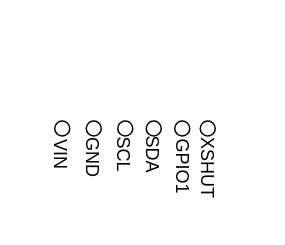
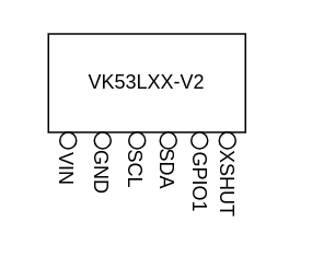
  <mxCell id="0" />
  <mxCell id="1" parent="0" />
  <mxCell id="2" value="" style="group" parent="1" vertex="1" connectable="0"><mxGeometry x="29" y="20" width="120" height="121" as="geometry" /></mxCell>
+ <mxCell id="3" value="VK53LXX-V2" style="rounded=0;whiteSpace=wrap;html=1;" parent="2" vertex="1"><mxGeometry width="120" height="60" as="geometry" /></mxCell>
  <mxCell id="4" value="" style="ellipse;whiteSpace=wrap;html=1;aspect=fixed;" parent="2" vertex="1"><mxGeometry x="49" y="60" width="10" height="10" as="geometry" /></mxCell>
  <mxCell id="5" value="SCL" style="text;html=1;align=center;verticalAlign=middle;resizable=0;points=[];autosize=1;strokeColor=none;fillColor=none;rotation=90;" parent="2" vertex="1"><mxGeometry x="33" y="72" width="40" height="20" as="geometry" /></mxCell>
  <mxCell id="6" value="" style="ellipse;whiteSpace=wrap;html=1;aspect=fixed;" parent="2" vertex="1"><mxGeometry x="68" y="60" width="10" height="10" as="geometry" /></mxCell>
  <mxCell id="7" value="SDA" style="text;html=1;align=center;verticalAlign=middle;resizable=0;points=[];autosize=1;strokeColor=none;fillColor=none;rotation=90;" parent="2" vertex="1"><mxGeometry x="52" y="72" width="40" height="20" as="geometry" /></mxCell>
  <mxCell id="8" value="" style="ellipse;whiteSpace=wrap;html=1;aspect=fixed;" parent="2" vertex="1"><mxGeometry x="7" y="60" width="10" height="10" as="geometry" /></mxCell>
  <mxCell id="9" value="VIN" style="text;html=1;align=center;verticalAlign=middle;resizable=0;points=[];autosize=1;strokeColor=none;fillColor=none;rotation=90;" parent="2" vertex="1"><mxGeometry x="-9" y="72" width="40" height="20" as="geometry" /></mxCell>
  <mxCell id="10" value="" style="ellipse;whiteSpace=wrap;html=1;aspect=fixed;" parent="2" vertex="1"><mxGeometry x="87" y="60" width="10" height="10" as="geometry" /></mxCell>
  <mxCell id="11" value="GPIO1&lt;br&gt;" style="text;html=1;align=center;verticalAlign=middle;resizable=0;points=[];autosize=1;strokeColor=none;fillColor=none;rotation=90;" parent="2" vertex="1"><mxGeometry x="67" y="80" width="50" height="20" as="geometry" /></mxCell>
  <mxCell id="12" value="" style="ellipse;whiteSpace=wrap;html=1;aspect=fixed;" parent="2" vertex="1"><mxGeometry x="104" y="60" width="10" height="10" as="geometry" /></mxCell>
  <mxCell id="13" value="XSHUT" style="text;html=1;align=center;verticalAlign=middle;resizable=0;points=[];autosize=1;strokeColor=none;fillColor=none;rotation=90;" parent="2" vertex="1"><mxGeometry x="79" y="81" width="60" height="20" as="geometry" /></mxCell>
  <mxCell id="14" value="" style="ellipse;whiteSpace=wrap;html=1;aspect=fixed;" parent="2" vertex="1"><mxGeometry x="28" y="60" width="10" height="10" as="geometry" /></mxCell>
  <mxCell id="15" value="GND" style="text;html=1;align=center;verticalAlign=middle;resizable=0;points=[];autosize=1;strokeColor=none;fillColor=none;rotation=90;" parent="2" vertex="1"><mxGeometry x="12" y="74" width="40" height="20" as="geometry" /></mxCell>
